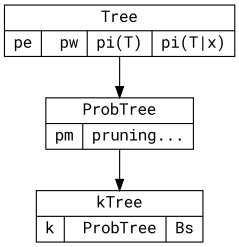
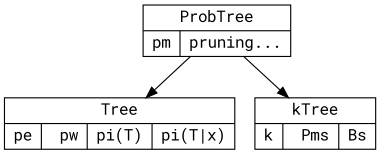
  digraph {
    fontname="Roboto Mono"
    node [fontname="Roboto Mono" shape=record]
    edge [fontname="Roboto Mono"]
    n1 [label="{Tree | {pe | pw | pi(T) | pi(T\|x)}}"]
    n2 [label="{ProbTree | {pm | pruning...}}"]
-   n3 [label="{kTree | {k | ProbTree | Bs}}"]
-   n1 -> n2
+   n3 [label="{kTree | {k | Pms | Bs}}"]
+   n2 -> n1
    n2 -> n3
  }
